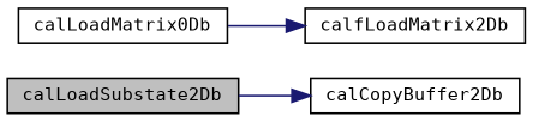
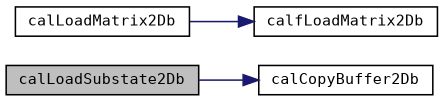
  digraph {
    fontname="DejaVu Sans Mono"
    rankdir=LR
    node [color=black fillcolor=white fontname="DejaVu Sans Mono" fontsize=10 shape=record style=filled]
    edge [color=midnightblue fontname="DejaVu Sans Mono" fontsize=10 labelfontname=Helvetica labelfontsize=10 style=solid]
    n1 [fillcolor=grey75 fontcolor=black height=0.2 label=calLoadSubstate2Db width=0.4]
    n2 [height=0.2 label=calCopyBuffer2Db width=0.4]
-   n3 [height=0.2 label=calLoadMatrix0Db width=0.4]
+   n3 [height=0.2 label=calLoadMatrix2Db width=0.4]
    n4 [height=0.2 label=calfLoadMatrix2Db width=0.4]
    n1 -> n2
    n3 -> n4
  }
